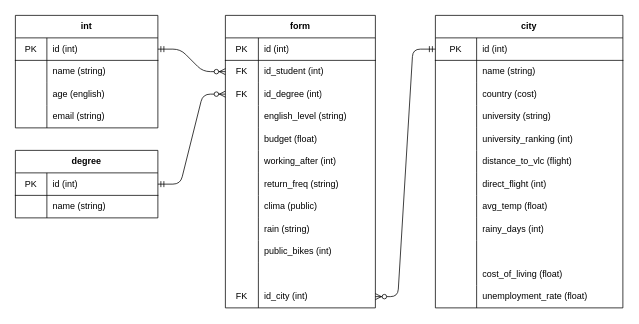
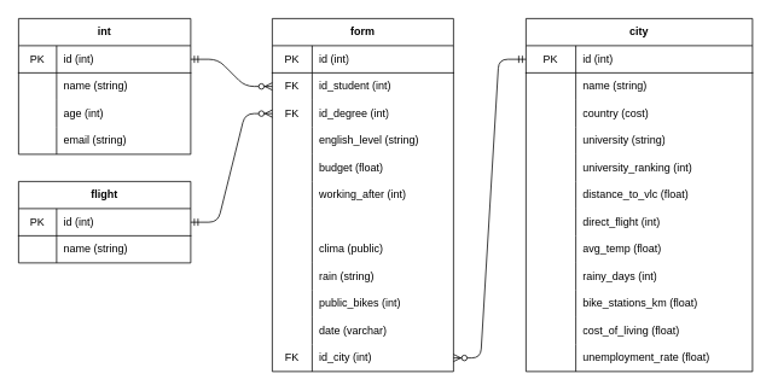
  <mxCell id="0" />
  <mxCell id="1" parent="0" />
  <mxCell id="2" value="int" style="shape=table;html=1;whiteSpace=wrap;startSize=30;container=1;collapsible=0;childLayout=tableLayout;fixedRows=1;rowLines=0;fontStyle=1;align=center;" parent="1" vertex="1"><mxGeometry x="20" y="20" width="190" height="150" as="geometry" /></mxCell>
  <mxCell id="3" value="" style="shape=partialRectangle;html=1;whiteSpace=wrap;collapsible=0;dropTarget=0;pointerEvents=0;fillColor=none;top=0;left=0;bottom=1;right=0;points=[[0,0.5],[1,0.5]];portConstraint=eastwest;" parent="2" vertex="1"><mxGeometry y="30" width="190" height="30" as="geometry" /></mxCell>
  <mxCell id="4" value="PK" style="shape=partialRectangle;html=1;whiteSpace=wrap;connectable=0;fillColor=none;top=0;left=0;bottom=0;right=0;overflow=hidden;" parent="3" vertex="1"><mxGeometry width="42" height="30" as="geometry" /></mxCell>
  <mxCell id="5" value="id (int)" style="shape=partialRectangle;html=1;whiteSpace=wrap;connectable=0;fillColor=none;top=0;left=0;bottom=0;right=0;align=left;spacingLeft=6;overflow=hidden;" parent="3" vertex="1"><mxGeometry x="42" width="148" height="30" as="geometry" /></mxCell>
  <mxCell id="6" value="" style="shape=partialRectangle;html=1;whiteSpace=wrap;collapsible=0;dropTarget=0;pointerEvents=0;fillColor=none;top=0;left=0;bottom=0;right=0;points=[[0,0.5],[1,0.5]];portConstraint=eastwest;" parent="2" vertex="1"><mxGeometry y="60" width="190" height="30" as="geometry" /></mxCell>
  <mxCell id="7" value="" style="shape=partialRectangle;html=1;whiteSpace=wrap;connectable=0;fillColor=none;top=0;left=0;bottom=0;right=0;overflow=hidden;" parent="6" vertex="1"><mxGeometry width="42" height="30" as="geometry" /></mxCell>
  <mxCell id="8" value="name (string)" style="shape=partialRectangle;html=1;whiteSpace=wrap;connectable=0;fillColor=none;top=0;left=0;bottom=0;right=0;align=left;spacingLeft=6;overflow=hidden;" parent="6" vertex="1"><mxGeometry x="42" width="148" height="30" as="geometry" /></mxCell>
  <mxCell id="9" value="" style="shape=partialRectangle;html=1;whiteSpace=wrap;collapsible=0;dropTarget=0;pointerEvents=0;fillColor=none;top=0;left=0;bottom=0;right=0;points=[[0,0.5],[1,0.5]];portConstraint=eastwest;" parent="2" vertex="1"><mxGeometry y="90" width="190" height="30" as="geometry" /></mxCell>
  <mxCell id="10" value="" style="shape=partialRectangle;html=1;whiteSpace=wrap;connectable=0;fillColor=none;top=0;left=0;bottom=0;right=0;overflow=hidden;" parent="9" vertex="1"><mxGeometry width="42" height="30" as="geometry" /></mxCell>
- <mxCell id="11" value="age (english)" style="shape=partialRectangle;html=1;whiteSpace=wrap;connectable=0;fillColor=none;top=0;left=0;bottom=0;right=0;align=left;spacingLeft=6;overflow=hidden;" parent="9" vertex="1"><mxGeometry x="42" width="148" height="30" as="geometry" /></mxCell>
+ <mxCell id="11" value="age (int)" style="shape=partialRectangle;html=1;whiteSpace=wrap;connectable=0;fillColor=none;top=0;left=0;bottom=0;right=0;align=left;spacingLeft=6;overflow=hidden;" parent="9" vertex="1"><mxGeometry x="42" width="148" height="30" as="geometry" /></mxCell>
  <mxCell id="12" style="shape=partialRectangle;html=1;whiteSpace=wrap;collapsible=0;dropTarget=0;pointerEvents=0;fillColor=none;top=0;left=0;bottom=0;right=0;points=[[0,0.5],[1,0.5]];portConstraint=eastwest;" parent="2" vertex="1"><mxGeometry y="120" width="190" height="30" as="geometry" /></mxCell>
  <mxCell id="13" style="shape=partialRectangle;html=1;whiteSpace=wrap;connectable=0;fillColor=none;top=0;left=0;bottom=0;right=0;overflow=hidden;" parent="12" vertex="1"><mxGeometry width="42" height="30" as="geometry" /></mxCell>
  <mxCell id="14" value="email (string)" style="shape=partialRectangle;html=1;whiteSpace=wrap;connectable=0;fillColor=none;top=0;left=0;bottom=0;right=0;align=left;spacingLeft=6;overflow=hidden;" parent="12" vertex="1"><mxGeometry x="42" width="148" height="30" as="geometry" /></mxCell>
  <mxCell id="15" value="city" style="shape=table;html=1;whiteSpace=wrap;startSize=30;container=1;collapsible=0;childLayout=tableLayout;fixedRows=1;rowLines=0;fontStyle=1;align=center;" parent="1" vertex="1"><mxGeometry x="580" y="20" width="250" height="390" as="geometry" /></mxCell>
  <mxCell id="16" value="" style="shape=partialRectangle;html=1;whiteSpace=wrap;collapsible=0;dropTarget=0;pointerEvents=0;fillColor=none;top=0;left=0;bottom=1;right=0;points=[[0,0.5],[1,0.5]];portConstraint=eastwest;" parent="15" vertex="1"><mxGeometry y="30" width="250" height="30" as="geometry" /></mxCell>
  <mxCell id="17" value="PK" style="shape=partialRectangle;html=1;whiteSpace=wrap;connectable=0;fillColor=none;top=0;left=0;bottom=0;right=0;overflow=hidden;" parent="16" vertex="1"><mxGeometry width="55" height="30" as="geometry" /></mxCell>
  <mxCell id="18" value="id (int)" style="shape=partialRectangle;html=1;whiteSpace=wrap;connectable=0;fillColor=none;top=0;left=0;bottom=0;right=0;align=left;spacingLeft=6;overflow=hidden;" parent="16" vertex="1"><mxGeometry x="55" width="195" height="30" as="geometry" /></mxCell>
  <mxCell id="19" value="" style="shape=partialRectangle;html=1;whiteSpace=wrap;collapsible=0;dropTarget=0;pointerEvents=0;fillColor=none;top=0;left=0;bottom=0;right=0;points=[[0,0.5],[1,0.5]];portConstraint=eastwest;" parent="15" vertex="1"><mxGeometry y="60" width="250" height="30" as="geometry" /></mxCell>
  <mxCell id="20" value="" style="shape=partialRectangle;html=1;whiteSpace=wrap;connectable=0;fillColor=none;top=0;left=0;bottom=0;right=0;overflow=hidden;" parent="19" vertex="1"><mxGeometry width="55" height="30" as="geometry" /></mxCell>
  <mxCell id="21" value="name (string)" style="shape=partialRectangle;html=1;whiteSpace=wrap;connectable=0;fillColor=none;top=0;left=0;bottom=0;right=0;align=left;spacingLeft=6;overflow=hidden;" parent="19" vertex="1"><mxGeometry x="55" width="195" height="30" as="geometry" /></mxCell>
  <mxCell id="22" value="" style="shape=partialRectangle;html=1;whiteSpace=wrap;collapsible=0;dropTarget=0;pointerEvents=0;fillColor=none;top=0;left=0;bottom=0;right=0;points=[[0,0.5],[1,0.5]];portConstraint=eastwest;" parent="15" vertex="1"><mxGeometry y="90" width="250" height="30" as="geometry" /></mxCell>
  <mxCell id="23" value="" style="shape=partialRectangle;html=1;whiteSpace=wrap;connectable=0;fillColor=none;top=0;left=0;bottom=0;right=0;overflow=hidden;" parent="22" vertex="1"><mxGeometry width="55" height="30" as="geometry" /></mxCell>
  <mxCell id="24" value="country (cost)" style="shape=partialRectangle;html=1;whiteSpace=wrap;connectable=0;fillColor=none;top=0;left=0;bottom=0;right=0;align=left;spacingLeft=6;overflow=hidden;" parent="22" vertex="1"><mxGeometry x="55" width="195" height="30" as="geometry" /></mxCell>
  <mxCell id="25" style="shape=partialRectangle;html=1;whiteSpace=wrap;collapsible=0;dropTarget=0;pointerEvents=0;fillColor=none;top=0;left=0;bottom=0;right=0;points=[[0,0.5],[1,0.5]];portConstraint=eastwest;" parent="15" vertex="1"><mxGeometry y="120" width="250" height="30" as="geometry" /></mxCell>
  <mxCell id="26" style="shape=partialRectangle;html=1;whiteSpace=wrap;connectable=0;fillColor=none;top=0;left=0;bottom=0;right=0;overflow=hidden;" parent="25" vertex="1"><mxGeometry width="55" height="30" as="geometry" /></mxCell>
  <mxCell id="27" value="university (string)" style="shape=partialRectangle;html=1;whiteSpace=wrap;connectable=0;fillColor=none;top=0;left=0;bottom=0;right=0;align=left;spacingLeft=6;overflow=hidden;" parent="25" vertex="1"><mxGeometry x="55" width="195" height="30" as="geometry" /></mxCell>
  <mxCell id="28" style="shape=partialRectangle;html=1;whiteSpace=wrap;collapsible=0;dropTarget=0;pointerEvents=0;fillColor=none;top=0;left=0;bottom=0;right=0;points=[[0,0.5],[1,0.5]];portConstraint=eastwest;" parent="15" vertex="1"><mxGeometry y="150" width="250" height="30" as="geometry" /></mxCell>
  <mxCell id="29" style="shape=partialRectangle;html=1;whiteSpace=wrap;connectable=0;fillColor=none;top=0;left=0;bottom=0;right=0;overflow=hidden;" parent="28" vertex="1"><mxGeometry width="55" height="30" as="geometry" /></mxCell>
  <mxCell id="30" value="university_ranking (int)" style="shape=partialRectangle;html=1;whiteSpace=wrap;connectable=0;fillColor=none;top=0;left=0;bottom=0;right=0;align=left;spacingLeft=6;overflow=hidden;" parent="28" vertex="1"><mxGeometry x="55" width="195" height="30" as="geometry" /></mxCell>
  <mxCell id="31" style="shape=partialRectangle;html=1;whiteSpace=wrap;collapsible=0;dropTarget=0;pointerEvents=0;fillColor=none;top=0;left=0;bottom=0;right=0;points=[[0,0.5],[1,0.5]];portConstraint=eastwest;" parent="15" vertex="1"><mxGeometry y="180" width="250" height="30" as="geometry" /></mxCell>
  <mxCell id="32" style="shape=partialRectangle;html=1;whiteSpace=wrap;connectable=0;fillColor=none;top=0;left=0;bottom=0;right=0;overflow=hidden;" parent="31" vertex="1"><mxGeometry width="55" height="30" as="geometry" /></mxCell>
- <mxCell id="33" value="distance_to_vlc (flight)" style="shape=partialRectangle;html=1;whiteSpace=wrap;connectable=0;fillColor=none;top=0;left=0;bottom=0;right=0;align=left;spacingLeft=6;overflow=hidden;" parent="31" vertex="1"><mxGeometry x="55" width="195" height="30" as="geometry" /></mxCell>
+ <mxCell id="33" value="distance_to_vlc (float)" style="shape=partialRectangle;html=1;whiteSpace=wrap;connectable=0;fillColor=none;top=0;left=0;bottom=0;right=0;align=left;spacingLeft=6;overflow=hidden;" parent="31" vertex="1"><mxGeometry x="55" width="195" height="30" as="geometry" /></mxCell>
  <mxCell id="34" style="shape=partialRectangle;html=1;whiteSpace=wrap;collapsible=0;dropTarget=0;pointerEvents=0;fillColor=none;top=0;left=0;bottom=0;right=0;points=[[0,0.5],[1,0.5]];portConstraint=eastwest;" parent="15" vertex="1"><mxGeometry y="210" width="250" height="30" as="geometry" /></mxCell>
  <mxCell id="35" style="shape=partialRectangle;html=1;whiteSpace=wrap;connectable=0;fillColor=none;top=0;left=0;bottom=0;right=0;overflow=hidden;" parent="34" vertex="1"><mxGeometry width="55" height="30" as="geometry" /></mxCell>
  <mxCell id="36" value="direct_flight (int)" style="shape=partialRectangle;html=1;whiteSpace=wrap;connectable=0;fillColor=none;top=0;left=0;bottom=0;right=0;align=left;spacingLeft=6;overflow=hidden;" parent="34" vertex="1"><mxGeometry x="55" width="195" height="30" as="geometry" /></mxCell>
  <mxCell id="37" style="shape=partialRectangle;html=1;whiteSpace=wrap;collapsible=0;dropTarget=0;pointerEvents=0;fillColor=none;top=0;left=0;bottom=0;right=0;points=[[0,0.5],[1,0.5]];portConstraint=eastwest;" parent="15" vertex="1"><mxGeometry y="240" width="250" height="30" as="geometry" /></mxCell>
  <mxCell id="38" style="shape=partialRectangle;html=1;whiteSpace=wrap;connectable=0;fillColor=none;top=0;left=0;bottom=0;right=0;overflow=hidden;" parent="37" vertex="1"><mxGeometry width="55" height="30" as="geometry" /></mxCell>
  <mxCell id="39" value="avg_temp (float)" style="shape=partialRectangle;html=1;whiteSpace=wrap;connectable=0;fillColor=none;top=0;left=0;bottom=0;right=0;align=left;spacingLeft=6;overflow=hidden;" parent="37" vertex="1"><mxGeometry x="55" width="195" height="30" as="geometry" /></mxCell>
  <mxCell id="40" style="shape=partialRectangle;html=1;whiteSpace=wrap;collapsible=0;dropTarget=0;pointerEvents=0;fillColor=none;top=0;left=0;bottom=0;right=0;points=[[0,0.5],[1,0.5]];portConstraint=eastwest;" parent="15" vertex="1"><mxGeometry y="270" width="250" height="30" as="geometry" /></mxCell>
  <mxCell id="41" style="shape=partialRectangle;html=1;whiteSpace=wrap;connectable=0;fillColor=none;top=0;left=0;bottom=0;right=0;overflow=hidden;" parent="40" vertex="1"><mxGeometry width="55" height="30" as="geometry" /></mxCell>
  <mxCell id="42" value="rainy_days (int)" style="shape=partialRectangle;html=1;whiteSpace=wrap;connectable=0;fillColor=none;top=0;left=0;bottom=0;right=0;align=left;spacingLeft=6;overflow=hidden;" parent="40" vertex="1"><mxGeometry x="55" width="195" height="30" as="geometry" /></mxCell>
  <mxCell id="43" style="shape=partialRectangle;html=1;whiteSpace=wrap;collapsible=0;dropTarget=0;pointerEvents=0;fillColor=none;top=0;left=0;bottom=0;right=0;points=[[0,0.5],[1,0.5]];portConstraint=eastwest;" parent="15" vertex="1"><mxGeometry y="300" width="250" height="30" as="geometry" /></mxCell>
  <mxCell id="44" style="shape=partialRectangle;html=1;whiteSpace=wrap;connectable=0;fillColor=none;top=0;left=0;bottom=0;right=0;overflow=hidden;" parent="43" vertex="1"><mxGeometry width="55" height="30" as="geometry" /></mxCell>
+ <mxCell id="45" value="bike_stations_km (float)" style="shape=partialRectangle;html=1;whiteSpace=wrap;connectable=0;fillColor=none;top=0;left=0;bottom=0;right=0;align=left;spacingLeft=6;overflow=hidden;" parent="43" vertex="1"><mxGeometry x="55" width="195" height="30" as="geometry" /></mxCell>
  <mxCell id="46" style="shape=partialRectangle;html=1;whiteSpace=wrap;collapsible=0;dropTarget=0;pointerEvents=0;fillColor=none;top=0;left=0;bottom=0;right=0;points=[[0,0.5],[1,0.5]];portConstraint=eastwest;" parent="15" vertex="1"><mxGeometry y="330" width="250" height="30" as="geometry" /></mxCell>
  <mxCell id="47" style="shape=partialRectangle;html=1;whiteSpace=wrap;connectable=0;fillColor=none;top=0;left=0;bottom=0;right=0;overflow=hidden;" parent="46" vertex="1"><mxGeometry width="55" height="30" as="geometry" /></mxCell>
  <mxCell id="48" value="cost_of_living (float)" style="shape=partialRectangle;html=1;whiteSpace=wrap;connectable=0;fillColor=none;top=0;left=0;bottom=0;right=0;align=left;spacingLeft=6;overflow=hidden;" parent="46" vertex="1"><mxGeometry x="55" width="195" height="30" as="geometry" /></mxCell>
  <mxCell id="49" style="shape=partialRectangle;html=1;whiteSpace=wrap;collapsible=0;dropTarget=0;pointerEvents=0;fillColor=none;top=0;left=0;bottom=0;right=0;points=[[0,0.5],[1,0.5]];portConstraint=eastwest;" parent="15" vertex="1"><mxGeometry y="360" width="250" height="30" as="geometry" /></mxCell>
  <mxCell id="50" style="shape=partialRectangle;html=1;whiteSpace=wrap;connectable=0;fillColor=none;top=0;left=0;bottom=0;right=0;overflow=hidden;" parent="49" vertex="1"><mxGeometry width="55" height="30" as="geometry" /></mxCell>
  <mxCell id="51" value="unemployment_rate (float)" style="shape=partialRectangle;html=1;whiteSpace=wrap;connectable=0;fillColor=none;top=0;left=0;bottom=0;right=0;align=left;spacingLeft=6;overflow=hidden;" parent="49" vertex="1"><mxGeometry x="55" width="195" height="30" as="geometry" /></mxCell>
  <mxCell id="52" value="form" style="shape=table;html=1;whiteSpace=wrap;startSize=30;container=1;collapsible=0;childLayout=tableLayout;fixedRows=1;rowLines=0;fontStyle=1;align=center;" parent="1" vertex="1"><mxGeometry x="300" y="20" width="200" height="390" as="geometry" /></mxCell>
  <mxCell id="53" value="" style="shape=partialRectangle;html=1;whiteSpace=wrap;collapsible=0;dropTarget=0;pointerEvents=0;fillColor=none;top=0;left=0;bottom=1;right=0;points=[[0,0.5],[1,0.5]];portConstraint=eastwest;" parent="52" vertex="1"><mxGeometry y="30" width="200" height="30" as="geometry" /></mxCell>
  <mxCell id="54" value="PK" style="shape=partialRectangle;html=1;whiteSpace=wrap;connectable=0;fillColor=none;top=0;left=0;bottom=0;right=0;overflow=hidden;" parent="53" vertex="1"><mxGeometry width="44" height="30" as="geometry" /></mxCell>
  <mxCell id="55" value="id (int)" style="shape=partialRectangle;html=1;whiteSpace=wrap;connectable=0;fillColor=none;top=0;left=0;bottom=0;right=0;align=left;spacingLeft=6;overflow=hidden;" parent="53" vertex="1"><mxGeometry x="44" width="156" height="30" as="geometry" /></mxCell>
  <mxCell id="56" value="" style="shape=partialRectangle;html=1;whiteSpace=wrap;collapsible=0;dropTarget=0;pointerEvents=0;fillColor=none;top=0;left=0;bottom=0;right=0;points=[[0,0.5],[1,0.5]];portConstraint=eastwest;" parent="52" vertex="1"><mxGeometry y="60" width="200" height="30" as="geometry" /></mxCell>
  <mxCell id="57" value="FK" style="shape=partialRectangle;html=1;whiteSpace=wrap;connectable=0;fillColor=none;top=0;left=0;bottom=0;right=0;overflow=hidden;" parent="56" vertex="1"><mxGeometry width="44" height="30" as="geometry" /></mxCell>
  <mxCell id="58" value="id_student (int)" style="shape=partialRectangle;html=1;whiteSpace=wrap;connectable=0;fillColor=none;top=0;left=0;bottom=0;right=0;align=left;spacingLeft=6;overflow=hidden;" parent="56" vertex="1"><mxGeometry x="44" width="156" height="30" as="geometry" /></mxCell>
  <mxCell id="59" value="" style="shape=partialRectangle;html=1;whiteSpace=wrap;collapsible=0;dropTarget=0;pointerEvents=0;fillColor=none;top=0;left=0;bottom=0;right=0;points=[[0,0.5],[1,0.5]];portConstraint=eastwest;" parent="52" vertex="1"><mxGeometry y="90" width="200" height="30" as="geometry" /></mxCell>
  <mxCell id="60" value="FK" style="shape=partialRectangle;html=1;whiteSpace=wrap;connectable=0;fillColor=none;top=0;left=0;bottom=0;right=0;overflow=hidden;" parent="59" vertex="1"><mxGeometry width="44" height="30" as="geometry" /></mxCell>
  <mxCell id="61" value="id_degree (int)" style="shape=partialRectangle;html=1;whiteSpace=wrap;connectable=0;fillColor=none;top=0;left=0;bottom=0;right=0;align=left;spacingLeft=6;overflow=hidden;" parent="59" vertex="1"><mxGeometry x="44" width="156" height="30" as="geometry" /></mxCell>
  <mxCell id="62" style="shape=partialRectangle;html=1;whiteSpace=wrap;collapsible=0;dropTarget=0;pointerEvents=0;fillColor=none;top=0;left=0;bottom=0;right=0;points=[[0,0.5],[1,0.5]];portConstraint=eastwest;" parent="52" vertex="1"><mxGeometry y="120" width="200" height="30" as="geometry" /></mxCell>
  <mxCell id="63" style="shape=partialRectangle;html=1;whiteSpace=wrap;connectable=0;fillColor=none;top=0;left=0;bottom=0;right=0;overflow=hidden;" parent="62" vertex="1"><mxGeometry width="44" height="30" as="geometry" /></mxCell>
  <mxCell id="64" value="english_level (string)" style="shape=partialRectangle;html=1;whiteSpace=wrap;connectable=0;fillColor=none;top=0;left=0;bottom=0;right=0;align=left;spacingLeft=6;overflow=hidden;" parent="62" vertex="1"><mxGeometry x="44" width="156" height="30" as="geometry" /></mxCell>
  <mxCell id="65" style="shape=partialRectangle;html=1;whiteSpace=wrap;collapsible=0;dropTarget=0;pointerEvents=0;fillColor=none;top=0;left=0;bottom=0;right=0;points=[[0,0.5],[1,0.5]];portConstraint=eastwest;" parent="52" vertex="1"><mxGeometry y="150" width="200" height="30" as="geometry" /></mxCell>
  <mxCell id="66" style="shape=partialRectangle;html=1;whiteSpace=wrap;connectable=0;fillColor=none;top=0;left=0;bottom=0;right=0;overflow=hidden;" parent="65" vertex="1"><mxGeometry width="44" height="30" as="geometry" /></mxCell>
  <mxCell id="67" value="budget (float)" style="shape=partialRectangle;html=1;whiteSpace=wrap;connectable=0;fillColor=none;top=0;left=0;bottom=0;right=0;align=left;spacingLeft=6;overflow=hidden;" parent="65" vertex="1"><mxGeometry x="44" width="156" height="30" as="geometry" /></mxCell>
  <mxCell id="68" style="shape=partialRectangle;html=1;whiteSpace=wrap;collapsible=0;dropTarget=0;pointerEvents=0;fillColor=none;top=0;left=0;bottom=0;right=0;points=[[0,0.5],[1,0.5]];portConstraint=eastwest;" parent="52" vertex="1"><mxGeometry y="180" width="200" height="30" as="geometry" /></mxCell>
  <mxCell id="69" style="shape=partialRectangle;html=1;whiteSpace=wrap;connectable=0;fillColor=none;top=0;left=0;bottom=0;right=0;overflow=hidden;" parent="68" vertex="1"><mxGeometry width="44" height="30" as="geometry" /></mxCell>
  <mxCell id="70" value="working_after (int)" style="shape=partialRectangle;html=1;whiteSpace=wrap;connectable=0;fillColor=none;top=0;left=0;bottom=0;right=0;align=left;spacingLeft=6;overflow=hidden;" parent="68" vertex="1"><mxGeometry x="44" width="156" height="30" as="geometry" /></mxCell>
  <mxCell id="71" style="shape=partialRectangle;html=1;whiteSpace=wrap;collapsible=0;dropTarget=0;pointerEvents=0;fillColor=none;top=0;left=0;bottom=0;right=0;points=[[0,0.5],[1,0.5]];portConstraint=eastwest;" parent="52" vertex="1"><mxGeometry y="210" width="200" height="30" as="geometry" /></mxCell>
  <mxCell id="72" style="shape=partialRectangle;html=1;whiteSpace=wrap;connectable=0;fillColor=none;top=0;left=0;bottom=0;right=0;overflow=hidden;" parent="71" vertex="1"><mxGeometry width="44" height="30" as="geometry" /></mxCell>
- <mxCell id="73" value="return_freq (string)" style="shape=partialRectangle;html=1;whiteSpace=wrap;connectable=0;fillColor=none;top=0;left=0;bottom=0;right=0;align=left;spacingLeft=6;overflow=hidden;" parent="71" vertex="1"><mxGeometry x="44" width="156" height="30" as="geometry" /></mxCell>
  <mxCell id="74" style="shape=partialRectangle;html=1;whiteSpace=wrap;collapsible=0;dropTarget=0;pointerEvents=0;fillColor=none;top=0;left=0;bottom=0;right=0;points=[[0,0.5],[1,0.5]];portConstraint=eastwest;" parent="52" vertex="1"><mxGeometry y="240" width="200" height="30" as="geometry" /></mxCell>
  <mxCell id="75" style="shape=partialRectangle;html=1;whiteSpace=wrap;connectable=0;fillColor=none;top=0;left=0;bottom=0;right=0;overflow=hidden;" parent="74" vertex="1"><mxGeometry width="44" height="30" as="geometry" /></mxCell>
  <mxCell id="76" value="clima (public)" style="shape=partialRectangle;html=1;whiteSpace=wrap;connectable=0;fillColor=none;top=0;left=0;bottom=0;right=0;align=left;spacingLeft=6;overflow=hidden;" parent="74" vertex="1"><mxGeometry x="44" width="156" height="30" as="geometry" /></mxCell>
  <mxCell id="77" style="shape=partialRectangle;html=1;whiteSpace=wrap;collapsible=0;dropTarget=0;pointerEvents=0;fillColor=none;top=0;left=0;bottom=0;right=0;points=[[0,0.5],[1,0.5]];portConstraint=eastwest;" vertex="1" parent="52"><mxGeometry y="270" width="200" height="30" as="geometry" /></mxCell>
  <mxCell id="78" style="shape=partialRectangle;html=1;whiteSpace=wrap;connectable=0;fillColor=none;top=0;left=0;bottom=0;right=0;overflow=hidden;" vertex="1" parent="77"><mxGeometry width="44" height="30" as="geometry" /></mxCell>
  <mxCell id="79" value="rain (string)" style="shape=partialRectangle;html=1;whiteSpace=wrap;connectable=0;fillColor=none;top=0;left=0;bottom=0;right=0;align=left;spacingLeft=6;overflow=hidden;" vertex="1" parent="77"><mxGeometry x="44" width="156" height="30" as="geometry" /></mxCell>
  <mxCell id="80" style="shape=partialRectangle;html=1;whiteSpace=wrap;collapsible=0;dropTarget=0;pointerEvents=0;fillColor=none;top=0;left=0;bottom=0;right=0;points=[[0,0.5],[1,0.5]];portConstraint=eastwest;" parent="52" vertex="1"><mxGeometry y="300" width="200" height="30" as="geometry" /></mxCell>
  <mxCell id="81" style="shape=partialRectangle;html=1;whiteSpace=wrap;connectable=0;fillColor=none;top=0;left=0;bottom=0;right=0;overflow=hidden;" parent="80" vertex="1"><mxGeometry width="44" height="30" as="geometry" /></mxCell>
  <mxCell id="82" value="public_bikes (int)" style="shape=partialRectangle;html=1;whiteSpace=wrap;connectable=0;fillColor=none;top=0;left=0;bottom=0;right=0;align=left;spacingLeft=6;overflow=hidden;" parent="80" vertex="1"><mxGeometry x="44" width="156" height="30" as="geometry" /></mxCell>
  <mxCell id="83" style="shape=partialRectangle;html=1;whiteSpace=wrap;collapsible=0;dropTarget=0;pointerEvents=0;fillColor=none;top=0;left=0;bottom=0;right=0;points=[[0,0.5],[1,0.5]];portConstraint=eastwest;" parent="52" vertex="1"><mxGeometry y="330" width="200" height="30" as="geometry" /></mxCell>
  <mxCell id="84" style="shape=partialRectangle;html=1;whiteSpace=wrap;connectable=0;fillColor=none;top=0;left=0;bottom=0;right=0;overflow=hidden;" parent="83" vertex="1"><mxGeometry width="44" height="30" as="geometry" /></mxCell>
+ <mxCell id="85" value="date (varchar)" style="shape=partialRectangle;html=1;whiteSpace=wrap;connectable=0;fillColor=none;top=0;left=0;bottom=0;right=0;align=left;spacingLeft=6;overflow=hidden;" parent="83" vertex="1"><mxGeometry x="44" width="156" height="30" as="geometry" /></mxCell>
  <mxCell id="86" style="shape=partialRectangle;html=1;whiteSpace=wrap;collapsible=0;dropTarget=0;pointerEvents=0;fillColor=none;top=0;left=0;bottom=0;right=0;points=[[0,0.5],[1,0.5]];portConstraint=eastwest;" parent="52" vertex="1"><mxGeometry y="360" width="200" height="30" as="geometry" /></mxCell>
  <mxCell id="87" value="FK" style="shape=partialRectangle;html=1;whiteSpace=wrap;connectable=0;fillColor=none;top=0;left=0;bottom=0;right=0;overflow=hidden;" parent="86" vertex="1"><mxGeometry width="44" height="30" as="geometry" /></mxCell>
  <mxCell id="88" value="id_city (int)" style="shape=partialRectangle;html=1;whiteSpace=wrap;connectable=0;fillColor=none;top=0;left=0;bottom=0;right=0;align=left;spacingLeft=6;overflow=hidden;" parent="86" vertex="1"><mxGeometry x="44" width="156" height="30" as="geometry" /></mxCell>
- <mxCell id="89" value="degree" style="shape=table;html=1;whiteSpace=wrap;startSize=30;container=1;collapsible=0;childLayout=tableLayout;fixedRows=1;rowLines=0;fontStyle=1;align=center;" parent="1" vertex="1"><mxGeometry x="20" y="200" width="190" height="90" as="geometry" /></mxCell>
+ <mxCell id="89" value="flight" style="shape=table;html=1;whiteSpace=wrap;startSize=30;container=1;collapsible=0;childLayout=tableLayout;fixedRows=1;rowLines=0;fontStyle=1;align=center;" parent="1" vertex="1"><mxGeometry x="20" y="200" width="190" height="90" as="geometry" /></mxCell>
  <mxCell id="90" value="" style="shape=partialRectangle;html=1;whiteSpace=wrap;collapsible=0;dropTarget=0;pointerEvents=0;fillColor=none;top=0;left=0;bottom=1;right=0;points=[[0,0.5],[1,0.5]];portConstraint=eastwest;" parent="89" vertex="1"><mxGeometry y="30" width="190" height="30" as="geometry" /></mxCell>
  <mxCell id="91" value="PK" style="shape=partialRectangle;html=1;whiteSpace=wrap;connectable=0;fillColor=none;top=0;left=0;bottom=0;right=0;overflow=hidden;" parent="90" vertex="1"><mxGeometry width="42" height="30" as="geometry" /></mxCell>
  <mxCell id="92" value="id (int)" style="shape=partialRectangle;html=1;whiteSpace=wrap;connectable=0;fillColor=none;top=0;left=0;bottom=0;right=0;align=left;spacingLeft=6;overflow=hidden;" parent="90" vertex="1"><mxGeometry x="42" width="148" height="30" as="geometry" /></mxCell>
  <mxCell id="93" value="" style="shape=partialRectangle;html=1;whiteSpace=wrap;collapsible=0;dropTarget=0;pointerEvents=0;fillColor=none;top=0;left=0;bottom=0;right=0;points=[[0,0.5],[1,0.5]];portConstraint=eastwest;" parent="89" vertex="1"><mxGeometry y="60" width="190" height="30" as="geometry" /></mxCell>
  <mxCell id="94" value="" style="shape=partialRectangle;html=1;whiteSpace=wrap;connectable=0;fillColor=none;top=0;left=0;bottom=0;right=0;overflow=hidden;" parent="93" vertex="1"><mxGeometry width="42" height="30" as="geometry" /></mxCell>
  <mxCell id="95" value="name (string)" style="shape=partialRectangle;html=1;whiteSpace=wrap;connectable=0;fillColor=none;top=0;left=0;bottom=0;right=0;align=left;spacingLeft=6;overflow=hidden;" parent="93" vertex="1"><mxGeometry x="42" width="148" height="30" as="geometry" /></mxCell>
  <mxCell id="96" value="" style="edgeStyle=entityRelationEdgeStyle;fontSize=12;html=1;endArrow=ERzeroToMany;startArrow=ERmandOne;exitX=1;exitY=0.5;exitDx=0;exitDy=0;entryX=0;entryY=0.5;entryDx=0;entryDy=0;endFill=1;" parent="1" source="90" target="59" edge="1"><mxGeometry width="100" height="100" relative="1" as="geometry"><mxPoint x="380" y="280" as="sourcePoint" /><mxPoint x="480" y="180" as="targetPoint" /></mxGeometry></mxCell>
  <mxCell id="97" value="" style="edgeStyle=entityRelationEdgeStyle;fontSize=12;html=1;endArrow=ERmandOne;startArrow=ERzeroToMany;exitX=1;exitY=0.5;exitDx=0;exitDy=0;entryX=0;entryY=0.5;entryDx=0;entryDy=0;startFill=1;" parent="1" source="86" target="16" edge="1"><mxGeometry width="100" height="100" relative="1" as="geometry"><mxPoint x="220" y="255" as="sourcePoint" /><mxPoint x="310" y="135" as="targetPoint" /></mxGeometry></mxCell>
  <mxCell id="98" value="" style="edgeStyle=entityRelationEdgeStyle;fontSize=12;html=1;endArrow=ERzeroToMany;startArrow=ERmandOne;entryX=0;entryY=0.5;entryDx=0;entryDy=0;exitX=1;exitY=0.5;exitDx=0;exitDy=0;" parent="1" source="3" target="56" edge="1"><mxGeometry width="100" height="100" relative="1" as="geometry"><mxPoint x="380" y="280" as="sourcePoint" /><mxPoint x="480" y="180" as="targetPoint" /></mxGeometry></mxCell>
